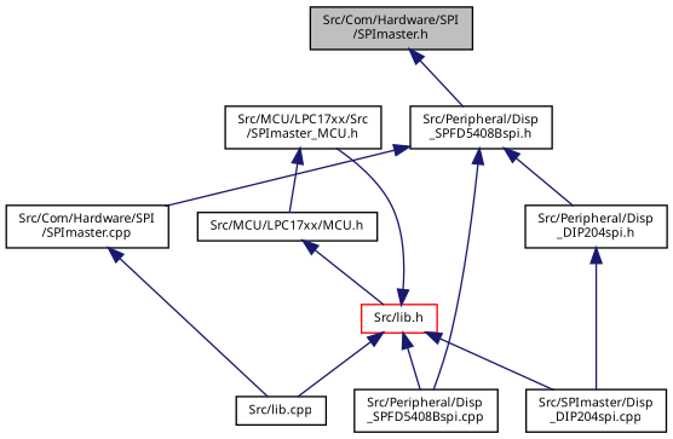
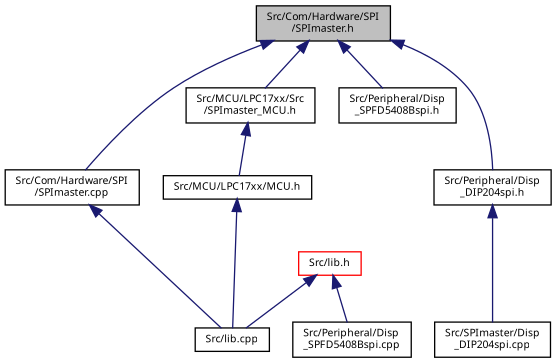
  digraph {
    node [color=black fillcolor=white fontname=Sans fontsize=8 shape=record style=filled]
    edge [color=midnightblue dir=back fontname=Sans fontsize=8 labelfontname=Sans labelfontsize=8 style=solid]
    n1 [fillcolor=grey75 fontcolor=black height=0.2 label="Src/Com/Hardware/SPI\l/SPImaster.h" width=0.4]
    n2 [height=0.2 label="Src/Com/Hardware/SPI\l/SPImaster.cpp" width=0.4]
    n3 [height=0.2 label="Src/MCU/LPC17xx/Src\l/SPImaster_MCU.h" width=0.4]
    n4 [height=0.2 label="Src/Peripheral/Disp\l_DIP204spi.h" width=0.4]
    n5 [height=0.2 label="Src/Peripheral/Disp\l_SPFD5408Bspi.h" width=0.4]
    n6 [height=0.2 label="Src/lib.cpp" width=0.4]
    n7 [height=0.2 label="Src/MCU/LPC17xx/MCU.h" width=0.4]
    n8 [height=0.2 label="Src/SPImaster/Disp\l_DIP204spi.cpp" width=0.4]
    n9 [height=0.2 label="Src/Peripheral/Disp\l_SPFD5408Bspi.cpp" width=0.4]
    n10 [color=red height=0.2 label="Src/lib.h" width=0.4]
-   n5 -> n2
-   n10 -> n3
-   n5 -> n4
+   n1 -> n2
+   n1 -> n3
+   n1 -> n4
    n1 -> n5
    n2 -> n6
    n3 -> n7
    n4 -> n8
-   n5 -> n9
-   n7 -> n10
+   n7 -> n6
    n10 -> n6
-   n10 -> n8
    n10 -> n9
  }
